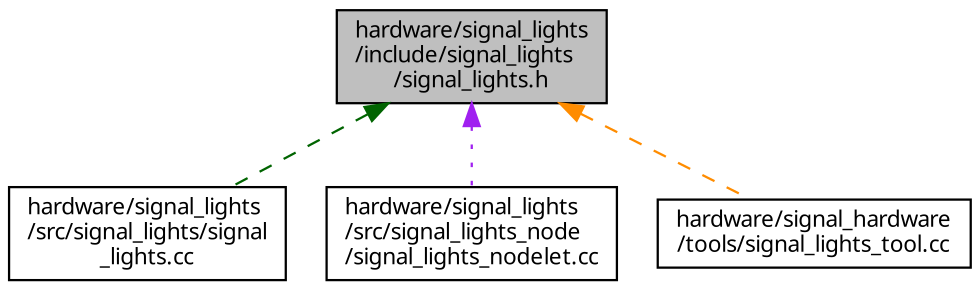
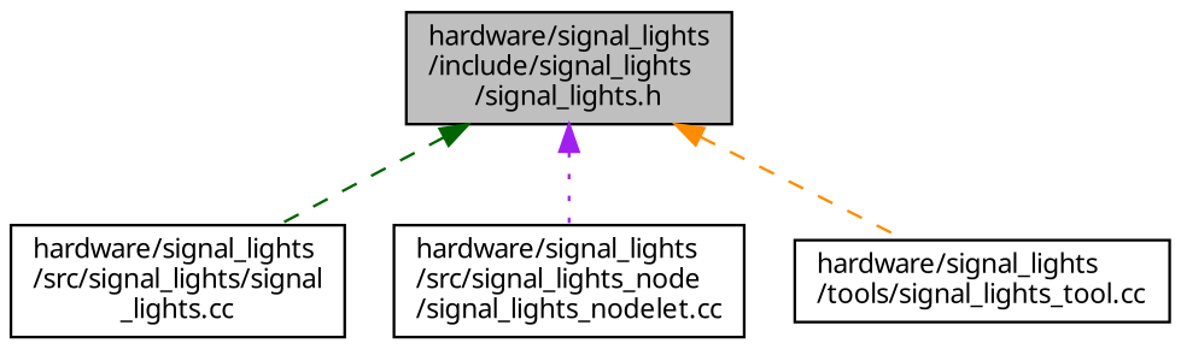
  digraph {
    fontname="Noto Sans"
    node [color=black fillcolor=white fontname="Noto Sans" fontsize=10 shape=record style=filled]
    edge [dir=back fontname="Noto Sans" fontsize=10 labelfontname=Helvetica labelfontsize=10 style=dashed]
    n1 [fillcolor=grey75 fontcolor=black height=0.2 label="hardware/signal_lights\l/include/signal_lights\l/signal_lights.h" width=0.4]
    n2 [height=0.2 label="hardware/signal_lights\l/src/signal_lights/signal\l_lights.cc" width=0.4]
    n3 [height=0.2 label="hardware/signal_lights\l/src/signal_lights_node\l/signal_lights_nodelet.cc" width=0.4]
-   n4 [height=0.2 label="hardware/signal_hardware\l/tools/signal_lights_tool.cc" width=0.4]
+   n4 [height=0.2 label="hardware/signal_lights\l/tools/signal_lights_tool.cc" width=0.4]
    n1 -> n2 [color=darkgreen]
    n1 -> n3 [color=purple style=dotted]
    n1 -> n4 [color=darkorange]
  }
